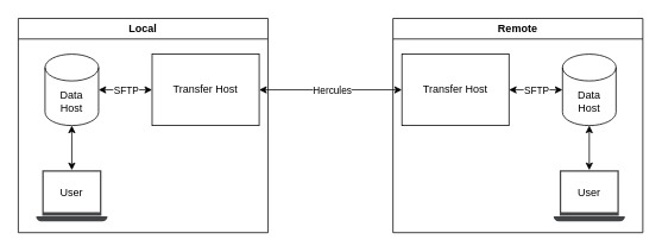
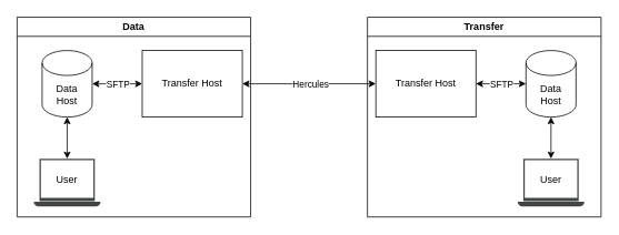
  <mxCell id="0" />
  <mxCell id="1" parent="0" />
  <mxCell id="2" value="Data&lt;div&gt;Host&lt;/div&gt;" style="shape=cylinder3;whiteSpace=wrap;html=1;boundedLbl=1;backgroundOutline=1;size=15;" vertex="1" parent="1"><mxGeometry x="50" y="60" width="60" height="80" as="geometry" /></mxCell>
  <mxCell id="3" value="Data&lt;div&gt;Host&lt;/div&gt;" style="shape=cylinder3;whiteSpace=wrap;html=1;boundedLbl=1;backgroundOutline=1;size=15;" vertex="1" parent="1"><mxGeometry x="630" y="60" width="60" height="80" as="geometry" /></mxCell>
  <mxCell id="4" value="Transfer Host" style="rounded=0;whiteSpace=wrap;html=1;" vertex="1" parent="1"><mxGeometry x="170" y="60" width="120" height="80" as="geometry" /></mxCell>
  <mxCell id="5" value="Transfer Host" style="rounded=0;whiteSpace=wrap;html=1;" vertex="1" parent="1"><mxGeometry x="450" y="60" width="120" height="80" as="geometry" /></mxCell>
  <mxCell id="6" value="" style="endArrow=classic;startArrow=classic;html=1;rounded=0;exitX=1;exitY=0.5;exitDx=0;exitDy=0;exitPerimeter=0;entryX=0;entryY=0.5;entryDx=0;entryDy=0;" edge="1" parent="1" source="2" target="4"><mxGeometry width="50" height="50" relative="1" as="geometry"><mxPoint x="360" y="210" as="sourcePoint" /><mxPoint x="410" y="160" as="targetPoint" /></mxGeometry></mxCell>
  <mxCell id="7" value="SFTP" style="edgeLabel;html=1;align=center;verticalAlign=middle;resizable=0;points=[];" vertex="1" connectable="0" parent="6"><mxGeometry x="-0.007" y="-2" relative="1" as="geometry"><mxPoint y="-2" as="offset" /></mxGeometry></mxCell>
  <mxCell id="8" value="" style="endArrow=classic;startArrow=classic;html=1;rounded=0;exitX=0;exitY=0.5;exitDx=0;exitDy=0;exitPerimeter=0;entryX=1;entryY=0.5;entryDx=0;entryDy=0;" edge="1" parent="1" source="3" target="5"><mxGeometry width="50" height="50" relative="1" as="geometry"><mxPoint x="160" y="110" as="sourcePoint" /><mxPoint x="580" y="130" as="targetPoint" /></mxGeometry></mxCell>
  <mxCell id="9" value="SFTP" style="edgeLabel;html=1;align=center;verticalAlign=middle;resizable=0;points=[];" vertex="1" connectable="0" parent="8"><mxGeometry x="0.14" relative="1" as="geometry"><mxPoint x="4" as="offset" /></mxGeometry></mxCell>
  <mxCell id="10" value="" style="endArrow=classic;startArrow=classic;html=1;rounded=0;exitX=1;exitY=0.5;exitDx=0;exitDy=0;entryX=0;entryY=0.5;entryDx=0;entryDy=0;" edge="1" parent="1" source="4" target="5"><mxGeometry width="50" height="50" relative="1" as="geometry"><mxPoint x="340" y="150" as="sourcePoint" /><mxPoint x="380" y="130" as="targetPoint" /></mxGeometry></mxCell>
  <mxCell id="11" value="Hercules" style="edgeLabel;html=1;align=center;verticalAlign=middle;resizable=0;points=[];" vertex="1" connectable="0" parent="10"><mxGeometry x="0.014" relative="1" as="geometry"><mxPoint as="offset" /></mxGeometry></mxCell>
- <mxCell id="12" value="Local" style="swimlane;whiteSpace=wrap;html=1;" vertex="1" parent="1"><mxGeometry x="20" y="20" width="280" height="240" as="geometry" /></mxCell>
+ <mxCell id="12" value="Data" style="swimlane;whiteSpace=wrap;html=1;" vertex="1" parent="1"><mxGeometry x="20" y="20" width="280" height="240" as="geometry" /></mxCell>
  <mxCell id="13" value="" style="sketch=0;pointerEvents=1;shadow=0;dashed=0;html=1;strokeColor=none;fillColor=#434445;aspect=fixed;labelPosition=center;verticalLabelPosition=bottom;verticalAlign=top;align=center;outlineConnect=0;shape=mxgraph.vvd.laptop;" vertex="1" parent="12"><mxGeometry x="20" y="170" width="80" height="57.6" as="geometry" /></mxCell>
  <mxCell id="14" value="" style="endArrow=classic;startArrow=classic;html=1;rounded=0;" edge="1" parent="12" source="13"><mxGeometry width="50" height="50" relative="1" as="geometry"><mxPoint x="10" y="109.289" as="sourcePoint" /><mxPoint x="60" y="120" as="targetPoint" /></mxGeometry></mxCell>
  <mxCell id="15" value="User" style="text;html=1;align=center;verticalAlign=middle;whiteSpace=wrap;rounded=0;" vertex="1" parent="12"><mxGeometry x="30" y="180" width="60" height="30" as="geometry" /></mxCell>
- <mxCell id="16" value="Remote" style="swimlane;whiteSpace=wrap;html=1;" vertex="1" parent="1"><mxGeometry x="440" y="20" width="280" height="240" as="geometry" /></mxCell>
+ <mxCell id="16" value="Transfer" style="swimlane;whiteSpace=wrap;html=1;" vertex="1" parent="1"><mxGeometry x="440" y="20" width="280" height="240" as="geometry" /></mxCell>
  <mxCell id="17" value="" style="sketch=0;pointerEvents=1;shadow=0;dashed=0;html=1;strokeColor=none;fillColor=#434445;aspect=fixed;labelPosition=center;verticalLabelPosition=bottom;verticalAlign=top;align=center;outlineConnect=0;shape=mxgraph.vvd.laptop;" vertex="1" parent="16"><mxGeometry x="180" y="170" width="80" height="57.6" as="geometry" /></mxCell>
  <mxCell id="18" value="User" style="text;html=1;align=center;verticalAlign=middle;whiteSpace=wrap;rounded=0;" vertex="1" parent="16"><mxGeometry x="190" y="180" width="60" height="30" as="geometry" /></mxCell>
  <mxCell id="19" value="" style="endArrow=classic;startArrow=classic;html=1;rounded=0;" edge="1" parent="1" source="17"><mxGeometry width="50" height="50" relative="1" as="geometry"><mxPoint x="430" y="410" as="sourcePoint" /><mxPoint x="660" y="140" as="targetPoint" /></mxGeometry></mxCell>
